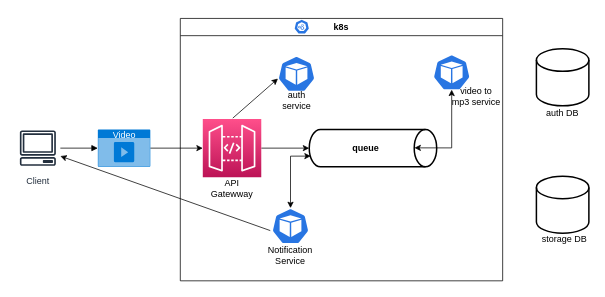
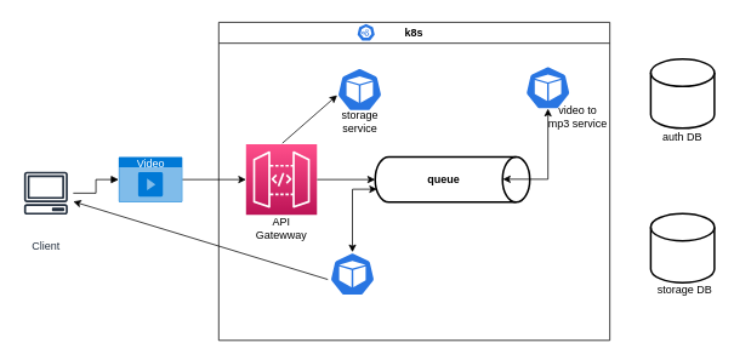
  <mxCell id="0" />
  <mxCell id="1" parent="0" />
  <mxCell id="2" value="" style="edgeStyle=orthogonalEdgeStyle;rounded=0;orthogonalLoop=1;jettySize=auto;html=1;entryX=0;entryY=0.5;entryDx=0;entryDy=0;entryPerimeter=0;startArrow=none;" edge="1" parent="1" source="22" target="7"><mxGeometry relative="1" as="geometry" /></mxCell>
- <mxCell id="3" value="Client" style="sketch=0;outlineConnect=0;fontColor=#232F3E;gradientColor=none;strokeColor=#232F3E;fillColor=#ffffff;dashed=0;verticalLabelPosition=bottom;verticalAlign=top;align=center;html=1;fontSize=12;fontStyle=0;aspect=fixed;shape=mxgraph.aws4.resourceIcon;resIcon=mxgraph.aws4.client;" vertex="1" parent="1"><mxGeometry x="20" y="167" width="60" height="60" as="geometry" /></mxCell>
+ <mxCell id="3" value="Client" style="sketch=0;outlineConnect=0;fontColor=#232F3E;gradientColor=none;strokeColor=#232F3E;fillColor=#ffffff;dashed=0;verticalLabelPosition=bottom;verticalAlign=top;align=center;html=1;fontSize=12;fontStyle=0;aspect=fixed;shape=mxgraph.aws4.resourceIcon;resIcon=mxgraph.aws4.client;" vertex="1" parent="1"><mxGeometry x="20" y="167" width="60" height="90" as="geometry" /></mxCell>
  <mxCell id="4" value="k8s" style="swimlane;whiteSpace=wrap;html=1;" vertex="1" parent="1"><mxGeometry x="240" y="24" width="430" height="350" as="geometry"><mxRectangle x="300" y="50" width="60" height="30" as="alternateBounds" /></mxGeometry></mxCell>
  <mxCell id="5" value="" style="sketch=0;html=1;dashed=0;whitespace=wrap;fillColor=#2875E2;strokeColor=#ffffff;points=[[0.005,0.63,0],[0.1,0.2,0],[0.9,0.2,0],[0.5,0,0],[0.995,0.63,0],[0.72,0.99,0],[0.5,1,0],[0.28,0.99,0]];verticalLabelPosition=bottom;align=center;verticalAlign=top;shape=mxgraph.kubernetes.icon;prIcon=master" vertex="1" parent="4"><mxGeometry x="152" y="-4" width="20" height="30" as="geometry" /></mxCell>
  <mxCell id="6" style="edgeStyle=orthogonalEdgeStyle;rounded=0;jumpSize=10;orthogonalLoop=1;jettySize=auto;html=1;entryX=0.5;entryY=1;entryDx=0;entryDy=0;entryPerimeter=0;" edge="1" parent="4" source="7" target="12"><mxGeometry relative="1" as="geometry" /></mxCell>
  <mxCell id="7" value="" style="sketch=0;points=[[0,0,0],[0.25,0,0],[0.5,0,0],[0.75,0,0],[1,0,0],[0,1,0],[0.25,1,0],[0.5,1,0],[0.75,1,0],[1,1,0],[0,0.25,0],[0,0.5,0],[0,0.75,0],[1,0.25,0],[1,0.5,0],[1,0.75,0]];outlineConnect=0;fontColor=#232F3E;gradientColor=#FF4F8B;gradientDirection=north;fillColor=#BC1356;strokeColor=#ffffff;dashed=0;verticalLabelPosition=bottom;verticalAlign=top;align=center;html=1;fontSize=12;fontStyle=0;aspect=fixed;shape=mxgraph.aws4.resourceIcon;resIcon=mxgraph.aws4.api_gateway;" vertex="1" parent="4"><mxGeometry x="30" y="134" width="78" height="78" as="geometry" /></mxCell>
  <mxCell id="8" value="" style="sketch=0;html=1;dashed=0;whitespace=wrap;fillColor=#2875E2;strokeColor=#ffffff;points=[[0.005,0.63,0],[0.1,0.2,0],[0.9,0.2,0],[0.5,0,0],[0.995,0.63,0],[0.72,0.99,0],[0.5,1,0],[0.28,0.99,0]];verticalLabelPosition=bottom;align=center;verticalAlign=top;shape=mxgraph.kubernetes.icon;prIcon=pod" vertex="1" parent="4"><mxGeometry x="130" y="50" width="50" height="48" as="geometry" /></mxCell>
  <mxCell id="9" value="" style="sketch=0;html=1;dashed=0;whitespace=wrap;fillColor=#2875E2;strokeColor=#ffffff;points=[[0.005,0.63,0],[0.1,0.2,0],[0.9,0.2,0],[0.5,0,0],[0.995,0.63,0],[0.72,0.99,0],[0.5,1,0],[0.28,0.99,0]];verticalLabelPosition=bottom;align=center;verticalAlign=top;shape=mxgraph.kubernetes.icon;prIcon=pod" vertex="1" parent="4"><mxGeometry x="122" y="253" width="50" height="48" as="geometry" /></mxCell>
  <mxCell id="10" value="" style="sketch=0;html=1;dashed=0;whitespace=wrap;fillColor=#2875E2;strokeColor=#ffffff;points=[[0.005,0.63,0],[0.1,0.2,0],[0.9,0.2,0],[0.5,0,0],[0.995,0.63,0],[0.72,0.99,0],[0.5,1,0],[0.28,0.99,0]];verticalLabelPosition=bottom;align=center;verticalAlign=top;shape=mxgraph.kubernetes.icon;prIcon=pod" vertex="1" parent="4"><mxGeometry x="337" y="48" width="50" height="48" as="geometry" /></mxCell>
  <mxCell id="11" style="edgeStyle=orthogonalEdgeStyle;rounded=0;jumpSize=10;orthogonalLoop=1;jettySize=auto;html=1;entryX=0.5;entryY=0;entryDx=0;entryDy=0;entryPerimeter=0;exitX=0.713;exitY=0.988;exitDx=0;exitDy=0;exitPerimeter=0;startArrow=classic;startFill=1;" edge="1" parent="4" source="12" target="9"><mxGeometry relative="1" as="geometry"><Array as="points"><mxPoint x="147" y="183" /></Array></mxGeometry></mxCell>
  <mxCell id="12" value="" style="shape=cylinder3;whiteSpace=wrap;html=1;boundedLbl=1;backgroundOutline=1;size=15;direction=south;strokeWidth=2;" vertex="1" parent="4"><mxGeometry x="172" y="148" width="170" height="50" as="geometry" /></mxCell>
  <mxCell id="13" value="" style="endArrow=classic;html=1;rounded=0;entryX=0.005;entryY=0.63;entryDx=0;entryDy=0;entryPerimeter=0;" edge="1" parent="4" target="8"><mxGeometry width="50" height="50" relative="1" as="geometry"><mxPoint x="70" y="133" as="sourcePoint" /><mxPoint x="125" y="73" as="targetPoint" /></mxGeometry></mxCell>
  <mxCell id="14" style="edgeStyle=orthogonalEdgeStyle;rounded=0;jumpSize=10;orthogonalLoop=1;jettySize=auto;html=1;exitX=0.553;exitY=0.157;exitDx=0;exitDy=0;exitPerimeter=0;entryX=0.5;entryY=1;entryDx=0;entryDy=0;entryPerimeter=0;startArrow=classic;startFill=1;" edge="1" parent="4"><mxGeometry relative="1" as="geometry"><mxPoint x="312.31" y="172.65" as="sourcePoint" /><mxPoint x="362" y="95" as="targetPoint" /><Array as="points"><mxPoint x="362" y="173" /></Array></mxGeometry></mxCell>
  <mxCell id="15" value="API Gatewway" style="text;html=1;strokeColor=none;fillColor=none;align=center;verticalAlign=middle;whiteSpace=wrap;rounded=0;strokeWidth=2;" vertex="1" parent="4"><mxGeometry x="39" y="212" width="60" height="30" as="geometry" /></mxCell>
- <mxCell id="16" value="Notification Service" style="text;html=1;strokeColor=none;fillColor=none;align=center;verticalAlign=middle;whiteSpace=wrap;rounded=0;strokeWidth=2;" vertex="1" parent="4"><mxGeometry x="117" y="301" width="60" height="30" as="geometry" /></mxCell>
  <mxCell id="17" value="&lt;b&gt;queue&lt;/b&gt;" style="text;html=1;align=center;verticalAlign=middle;resizable=0;points=[];autosize=1;strokeColor=none;fillColor=none;strokeWidth=2;" vertex="1" parent="4"><mxGeometry x="217" y="158" width="60" height="30" as="geometry" /></mxCell>
- <mxCell id="18" value="auth&lt;br&gt;service" style="text;html=1;align=center;verticalAlign=middle;resizable=0;points=[];autosize=1;strokeColor=none;fillColor=none;" vertex="1" parent="4"><mxGeometry x="125" y="89" width="60" height="40" as="geometry" /></mxCell>
+ <mxCell id="18" value="storage&lt;br&gt;service" style="text;html=1;align=center;verticalAlign=middle;resizable=0;points=[];autosize=1;strokeColor=none;fillColor=none;" vertex="1" parent="4"><mxGeometry x="125" y="89" width="60" height="40" as="geometry" /></mxCell>
  <mxCell id="19" value="video to mp3 service" style="text;html=1;strokeColor=none;fillColor=none;align=center;verticalAlign=middle;whiteSpace=wrap;rounded=0;strokeWidth=2;" vertex="1" parent="4"><mxGeometry x="360" y="89" width="70" height="30" as="geometry" /></mxCell>
  <mxCell id="20" value="" style="shape=cylinder3;whiteSpace=wrap;html=1;boundedLbl=1;backgroundOutline=1;size=15;strokeWidth=2;" vertex="1" parent="1"><mxGeometry x="715" y="64.5" width="70" height="76" as="geometry" /></mxCell>
  <mxCell id="21" value="" style="shape=cylinder3;whiteSpace=wrap;html=1;boundedLbl=1;backgroundOutline=1;size=15;strokeWidth=2;" vertex="1" parent="1"><mxGeometry x="715" y="234.5" width="70" height="76" as="geometry" /></mxCell>
  <mxCell id="22" value="Video" style="html=1;strokeColor=none;fillColor=#0079D6;labelPosition=center;verticalLabelPosition=middle;verticalAlign=top;align=center;fontSize=12;outlineConnect=0;spacingTop=-6;fontColor=#FFFFFF;sketch=0;shape=mxgraph.sitemap.video;strokeWidth=2;" vertex="1" parent="1"><mxGeometry x="130" y="172" width="70" height="50" as="geometry" /></mxCell>
  <mxCell id="23" value="" style="edgeStyle=orthogonalEdgeStyle;rounded=0;orthogonalLoop=1;jettySize=auto;html=1;entryX=0;entryY=0.5;entryDx=0;entryDy=0;entryPerimeter=0;endArrow=block;" edge="1" parent="1" source="3" target="22"><mxGeometry relative="1" as="geometry"><mxPoint x="80" y="197" as="sourcePoint" /><mxPoint x="270" y="199" as="targetPoint" /></mxGeometry></mxCell>
  <mxCell id="24" value="" style="endArrow=classic;html=1;rounded=0;jumpSize=10;" edge="1" parent="1" target="3"><mxGeometry width="50" height="50" relative="1" as="geometry"><mxPoint x="360" y="307" as="sourcePoint" /><mxPoint x="110" y="297" as="targetPoint" /></mxGeometry></mxCell>
  <mxCell id="25" value="auth DB" style="text;html=1;strokeColor=none;fillColor=none;align=center;verticalAlign=middle;whiteSpace=wrap;rounded=0;strokeWidth=2;" vertex="1" parent="1"><mxGeometry x="720" y="134.5" width="60" height="30" as="geometry" /></mxCell>
  <mxCell id="26" value="storage DB" style="text;html=1;strokeColor=none;fillColor=none;align=center;verticalAlign=middle;whiteSpace=wrap;rounded=0;strokeWidth=2;" vertex="1" parent="1"><mxGeometry x="720" y="303.5" width="65" height="30" as="geometry" /></mxCell>
